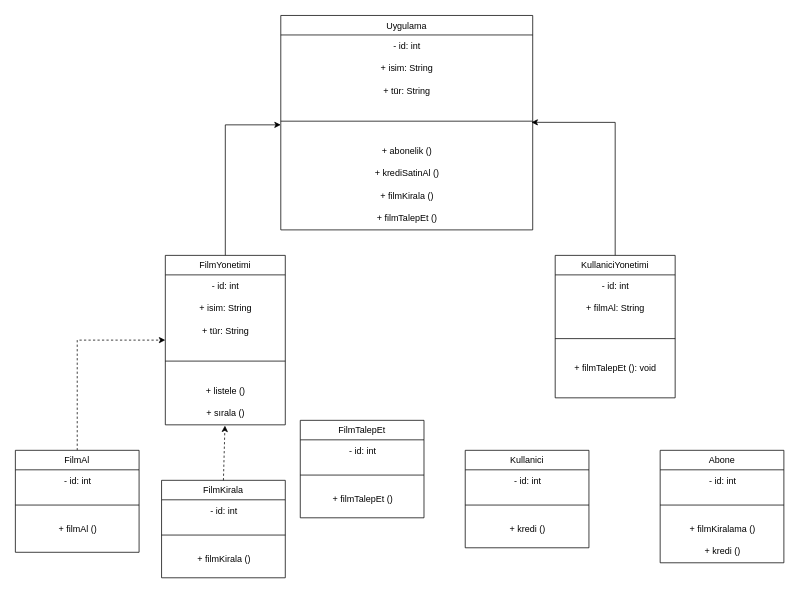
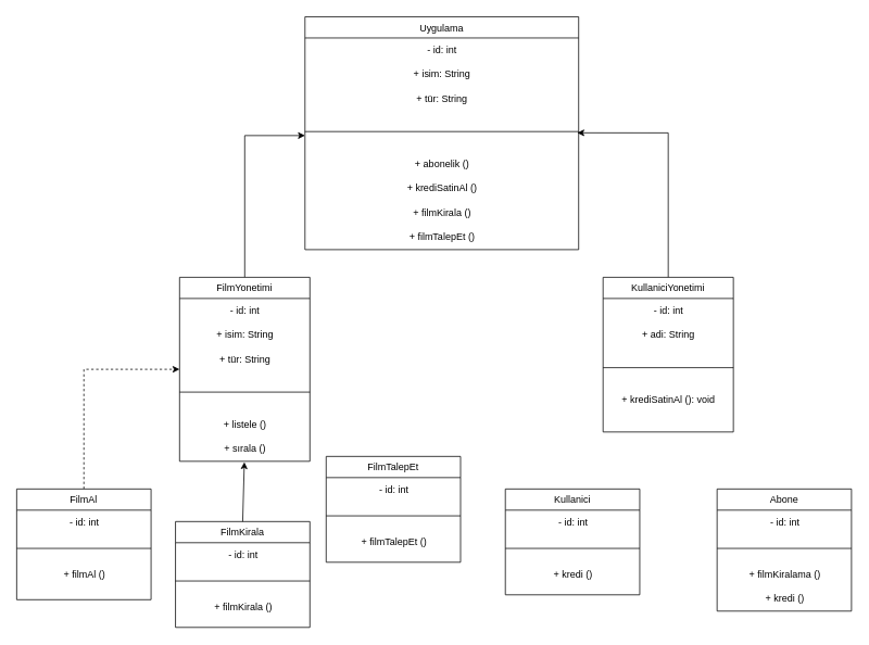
  <mxCell id="0" />
  <mxCell id="1" parent="0" />
  <mxCell id="2" value="Uygulama" style="swimlane;fontStyle=0;align=center;verticalAlign=top;childLayout=stackLayout;horizontal=1;startSize=26;horizontalStack=0;resizeParent=1;resizeLast=0;collapsible=1;marginBottom=0;rounded=0;shadow=0;strokeWidth=1;" vertex="1" parent="1"><mxGeometry x="374" y="20" width="336" height="286" as="geometry"><mxRectangle x="130" y="380" width="160" height="26" as="alternateBounds" /></mxGeometry></mxCell>
  <mxCell id="3" value="- id: int" style="text;html=1;align=center;verticalAlign=middle;resizable=0;points=[];autosize=1;strokeColor=none;fillColor=none;" vertex="1" parent="2"><mxGeometry y="26" width="336" height="30" as="geometry" /></mxCell>
  <mxCell id="4" value="+ isim: String" style="text;html=1;align=center;verticalAlign=middle;resizable=0;points=[];autosize=1;strokeColor=none;fillColor=none;" vertex="1" parent="2"><mxGeometry y="56" width="336" height="30" as="geometry" /></mxCell>
  <mxCell id="5" value="+ tür: String" style="text;html=1;align=center;verticalAlign=middle;resizable=0;points=[];autosize=1;strokeColor=none;fillColor=none;" vertex="1" parent="2"><mxGeometry y="86" width="336" height="30" as="geometry" /></mxCell>
  <mxCell id="6" value="" style="line;html=1;strokeWidth=1;align=left;verticalAlign=middle;spacingTop=-1;spacingLeft=3;spacingRight=3;rotatable=0;labelPosition=right;points=[];portConstraint=eastwest;" vertex="1" parent="2"><mxGeometry y="116" width="336" height="50" as="geometry" /></mxCell>
  <mxCell id="7" value="+ abonelik ()" style="text;html=1;align=center;verticalAlign=middle;resizable=0;points=[];autosize=1;strokeColor=none;fillColor=none;" vertex="1" parent="2"><mxGeometry y="166" width="336" height="30" as="geometry" /></mxCell>
  <mxCell id="8" value="+ krediSatinAl ()" style="text;html=1;align=center;verticalAlign=middle;resizable=0;points=[];autosize=1;strokeColor=none;fillColor=none;" vertex="1" parent="2"><mxGeometry y="196" width="336" height="30" as="geometry" /></mxCell>
  <mxCell id="9" value="+ filmKirala ()" style="text;html=1;align=center;verticalAlign=middle;resizable=0;points=[];autosize=1;strokeColor=none;fillColor=none;" vertex="1" parent="2"><mxGeometry y="226" width="336" height="30" as="geometry" /></mxCell>
  <mxCell id="10" value="+ filmTalepEt ()" style="text;html=1;align=center;verticalAlign=middle;resizable=0;points=[];autosize=1;strokeColor=none;fillColor=none;" vertex="1" parent="2"><mxGeometry y="256" width="336" height="30" as="geometry" /></mxCell>
  <mxCell id="11" style="edgeStyle=orthogonalEdgeStyle;rounded=0;orthogonalLoop=1;jettySize=auto;html=1;entryX=0.995;entryY=0.531;entryDx=0;entryDy=0;entryPerimeter=0;" edge="1" parent="1" source="12" target="6"><mxGeometry relative="1" as="geometry" /></mxCell>
  <mxCell id="12" value="KullaniciYonetimi" style="swimlane;fontStyle=0;align=center;verticalAlign=top;childLayout=stackLayout;horizontal=1;startSize=26;horizontalStack=0;resizeParent=1;resizeLast=0;collapsible=1;marginBottom=0;rounded=0;shadow=0;strokeWidth=1;" vertex="1" parent="1"><mxGeometry x="740" y="340" width="160" height="190" as="geometry"><mxRectangle x="130" y="380" width="160" height="26" as="alternateBounds" /></mxGeometry></mxCell>
  <mxCell id="13" value="- id: int" style="text;html=1;align=center;verticalAlign=middle;resizable=0;points=[];autosize=1;strokeColor=none;fillColor=none;" vertex="1" parent="12"><mxGeometry y="26" width="160" height="30" as="geometry" /></mxCell>
- <mxCell id="14" value="+ filmAl: String" style="text;html=1;align=center;verticalAlign=middle;resizable=0;points=[];autosize=1;strokeColor=none;fillColor=none;" vertex="1" parent="12"><mxGeometry y="56" width="160" height="30" as="geometry" /></mxCell>
+ <mxCell id="14" value="+ adi: String" style="text;html=1;align=center;verticalAlign=middle;resizable=0;points=[];autosize=1;strokeColor=none;fillColor=none;" vertex="1" parent="12"><mxGeometry y="56" width="160" height="30" as="geometry" /></mxCell>
  <mxCell id="15" value="" style="line;html=1;strokeWidth=1;align=left;verticalAlign=middle;spacingTop=-1;spacingLeft=3;spacingRight=3;rotatable=0;labelPosition=right;points=[];portConstraint=eastwest;" vertex="1" parent="12"><mxGeometry y="86" width="160" height="50" as="geometry" /></mxCell>
- <mxCell id="16" value="+ filmTalepEt (): void" style="text;html=1;align=center;verticalAlign=middle;resizable=0;points=[];autosize=1;strokeColor=none;fillColor=none;" vertex="1" parent="12"><mxGeometry y="136" width="160" height="30" as="geometry" /></mxCell>
+ <mxCell id="16" value="+ krediSatinAl (): void" style="text;html=1;align=center;verticalAlign=middle;resizable=0;points=[];autosize=1;strokeColor=none;fillColor=none;" vertex="1" parent="12"><mxGeometry y="136" width="160" height="30" as="geometry" /></mxCell>
  <mxCell id="17" style="edgeStyle=orthogonalEdgeStyle;rounded=0;orthogonalLoop=1;jettySize=auto;html=1;entryX=0;entryY=0.598;entryDx=0;entryDy=0;entryPerimeter=0;" edge="1" parent="1" source="18" target="6"><mxGeometry relative="1" as="geometry" /></mxCell>
  <mxCell id="18" value="FilmYonetimi" style="swimlane;fontStyle=0;align=center;verticalAlign=top;childLayout=stackLayout;horizontal=1;startSize=26;horizontalStack=0;resizeParent=1;resizeLast=0;collapsible=1;marginBottom=0;rounded=0;shadow=0;strokeWidth=1;" vertex="1" parent="1"><mxGeometry x="220" y="340" width="160" height="226" as="geometry"><mxRectangle x="130" y="380" width="160" height="26" as="alternateBounds" /></mxGeometry></mxCell>
  <mxCell id="19" value="- id: int" style="text;html=1;align=center;verticalAlign=middle;resizable=0;points=[];autosize=1;strokeColor=none;fillColor=none;" vertex="1" parent="18"><mxGeometry y="26" width="160" height="30" as="geometry" /></mxCell>
  <mxCell id="20" value="+ isim: String" style="text;html=1;align=center;verticalAlign=middle;resizable=0;points=[];autosize=1;strokeColor=none;fillColor=none;" vertex="1" parent="18"><mxGeometry y="56" width="160" height="30" as="geometry" /></mxCell>
  <mxCell id="21" value="+ tür: String" style="text;html=1;align=center;verticalAlign=middle;resizable=0;points=[];autosize=1;strokeColor=none;fillColor=none;" vertex="1" parent="18"><mxGeometry y="86" width="160" height="30" as="geometry" /></mxCell>
  <mxCell id="22" value="" style="line;html=1;strokeWidth=1;align=left;verticalAlign=middle;spacingTop=-1;spacingLeft=3;spacingRight=3;rotatable=0;labelPosition=right;points=[];portConstraint=eastwest;" vertex="1" parent="18"><mxGeometry y="116" width="160" height="50" as="geometry" /></mxCell>
  <mxCell id="23" value="+ listele ()" style="text;html=1;align=center;verticalAlign=middle;resizable=0;points=[];autosize=1;strokeColor=none;fillColor=none;" vertex="1" parent="18"><mxGeometry y="166" width="160" height="30" as="geometry" /></mxCell>
  <mxCell id="24" value="+ sırala ()" style="text;html=1;align=center;verticalAlign=middle;resizable=0;points=[];autosize=1;strokeColor=none;fillColor=none;" vertex="1" parent="18"><mxGeometry y="196" width="160" height="30" as="geometry" /></mxCell>
  <mxCell id="25" style="edgeStyle=orthogonalEdgeStyle;rounded=0;orthogonalLoop=1;jettySize=auto;html=1;entryX=0;entryY=0.5;entryDx=0;entryDy=0;exitX=0.5;exitY=0;exitDx=0;exitDy=0;dashed=1;" edge="1" parent="1" source="26" target="18"><mxGeometry relative="1" as="geometry"><mxPoint x="160" y="460" as="targetPoint" /></mxGeometry></mxCell>
  <mxCell id="26" value="FilmAl" style="swimlane;fontStyle=0;align=center;verticalAlign=top;childLayout=stackLayout;horizontal=1;startSize=26;horizontalStack=0;resizeParent=1;resizeLast=0;collapsible=1;marginBottom=0;rounded=0;shadow=0;strokeWidth=1;" vertex="1" parent="1"><mxGeometry x="20" y="600" width="165" height="136" as="geometry"><mxRectangle x="130" y="380" width="160" height="26" as="alternateBounds" /></mxGeometry></mxCell>
  <mxCell id="27" value="- id: int" style="text;html=1;align=center;verticalAlign=middle;resizable=0;points=[];autosize=1;strokeColor=none;fillColor=none;" vertex="1" parent="26"><mxGeometry y="26" width="165" height="30" as="geometry" /></mxCell>
  <mxCell id="28" value="" style="line;html=1;strokeWidth=1;align=left;verticalAlign=middle;spacingTop=-1;spacingLeft=3;spacingRight=3;rotatable=0;labelPosition=right;points=[];portConstraint=eastwest;" vertex="1" parent="26"><mxGeometry y="56" width="165" height="34" as="geometry" /></mxCell>
  <mxCell id="29" value="+ filmAl ()" style="text;html=1;align=center;verticalAlign=middle;resizable=0;points=[];autosize=1;strokeColor=none;fillColor=none;" vertex="1" parent="26"><mxGeometry y="90" width="165" height="30" as="geometry" /></mxCell>
  <mxCell id="30" value="FilmKirala" style="swimlane;fontStyle=0;align=center;verticalAlign=top;childLayout=stackLayout;horizontal=1;startSize=26;horizontalStack=0;resizeParent=1;resizeLast=0;collapsible=1;marginBottom=0;rounded=0;shadow=0;strokeWidth=1;" vertex="1" parent="1"><mxGeometry x="215" y="640" width="165" height="130" as="geometry"><mxRectangle x="130" y="380" width="160" height="26" as="alternateBounds" /></mxGeometry></mxCell>
  <mxCell id="31" value="- id: int" style="text;html=1;align=center;verticalAlign=middle;resizable=0;points=[];autosize=1;strokeColor=none;fillColor=none;" vertex="1" parent="30"><mxGeometry y="26" width="165" height="30" as="geometry" /></mxCell>
  <mxCell id="32" value="" style="line;html=1;strokeWidth=1;align=left;verticalAlign=middle;spacingTop=-1;spacingLeft=3;spacingRight=3;rotatable=0;labelPosition=right;points=[];portConstraint=eastwest;" vertex="1" parent="30"><mxGeometry y="56" width="165" height="34" as="geometry" /></mxCell>
  <mxCell id="33" value="+ filmKirala ()" style="text;html=1;align=center;verticalAlign=middle;resizable=0;points=[];autosize=1;strokeColor=none;fillColor=none;" vertex="1" parent="30"><mxGeometry y="90" width="165" height="30" as="geometry" /></mxCell>
  <mxCell id="34" value="FilmTalepEt" style="swimlane;fontStyle=0;align=center;verticalAlign=top;childLayout=stackLayout;horizontal=1;startSize=26;horizontalStack=0;resizeParent=1;resizeLast=0;collapsible=1;marginBottom=0;rounded=0;shadow=0;strokeWidth=1;" vertex="1" parent="1"><mxGeometry x="400" y="560" width="165" height="130" as="geometry"><mxRectangle x="130" y="380" width="160" height="26" as="alternateBounds" /></mxGeometry></mxCell>
  <mxCell id="35" value="- id: int" style="text;html=1;align=center;verticalAlign=middle;resizable=0;points=[];autosize=1;strokeColor=none;fillColor=none;" vertex="1" parent="34"><mxGeometry y="26" width="165" height="30" as="geometry" /></mxCell>
  <mxCell id="36" value="" style="line;html=1;strokeWidth=1;align=left;verticalAlign=middle;spacingTop=-1;spacingLeft=3;spacingRight=3;rotatable=0;labelPosition=right;points=[];portConstraint=eastwest;" vertex="1" parent="34"><mxGeometry y="56" width="165" height="34" as="geometry" /></mxCell>
  <mxCell id="37" value="+ filmTalepEt ()" style="text;html=1;align=center;verticalAlign=middle;resizable=0;points=[];autosize=1;strokeColor=none;fillColor=none;" vertex="1" parent="34"><mxGeometry y="90" width="165" height="30" as="geometry" /></mxCell>
- <mxCell id="38" value="" style="endArrow=classic;html=1;rounded=0;exitX=0.5;exitY=0;exitDx=0;exitDy=0;entryX=0.497;entryY=1.033;entryDx=0;entryDy=0;entryPerimeter=0;dashed=1;" edge="1" parent="1" source="30" target="24"><mxGeometry width="50" height="50" relative="1" as="geometry"><mxPoint x="420" y="650" as="sourcePoint" /><mxPoint x="470" y="600" as="targetPoint" /></mxGeometry></mxCell>
+ <mxCell id="38" value="" style="endArrow=classic;html=1;rounded=0;exitX=0.5;exitY=0;exitDx=0;exitDy=0;entryX=0.497;entryY=1.033;entryDx=0;entryDy=0;entryPerimeter=0;" edge="1" parent="1" source="30" target="24"><mxGeometry width="50" height="50" relative="1" as="geometry"><mxPoint x="420" y="650" as="sourcePoint" /><mxPoint x="470" y="600" as="targetPoint" /></mxGeometry></mxCell>
  <mxCell id="39" value="Kullanici" style="swimlane;fontStyle=0;align=center;verticalAlign=top;childLayout=stackLayout;horizontal=1;startSize=26;horizontalStack=0;resizeParent=1;resizeLast=0;collapsible=1;marginBottom=0;rounded=0;shadow=0;strokeWidth=1;" vertex="1" parent="1"><mxGeometry x="620" y="600" width="165" height="130" as="geometry"><mxRectangle x="130" y="380" width="160" height="26" as="alternateBounds" /></mxGeometry></mxCell>
  <mxCell id="40" value="- id: int" style="text;html=1;align=center;verticalAlign=middle;resizable=0;points=[];autosize=1;strokeColor=none;fillColor=none;" vertex="1" parent="39"><mxGeometry y="26" width="165" height="30" as="geometry" /></mxCell>
  <mxCell id="41" value="" style="line;html=1;strokeWidth=1;align=left;verticalAlign=middle;spacingTop=-1;spacingLeft=3;spacingRight=3;rotatable=0;labelPosition=right;points=[];portConstraint=eastwest;" vertex="1" parent="39"><mxGeometry y="56" width="165" height="34" as="geometry" /></mxCell>
  <mxCell id="42" value="+ kredi ()" style="text;html=1;align=center;verticalAlign=middle;resizable=0;points=[];autosize=1;strokeColor=none;fillColor=none;" vertex="1" parent="39"><mxGeometry y="90" width="165" height="30" as="geometry" /></mxCell>
  <mxCell id="43" value="Abone" style="swimlane;fontStyle=0;align=center;verticalAlign=top;childLayout=stackLayout;horizontal=1;startSize=26;horizontalStack=0;resizeParent=1;resizeLast=0;collapsible=1;marginBottom=0;rounded=0;shadow=0;strokeWidth=1;" vertex="1" parent="1"><mxGeometry x="880" y="600" width="165" height="150" as="geometry"><mxRectangle x="130" y="380" width="160" height="26" as="alternateBounds" /></mxGeometry></mxCell>
  <mxCell id="44" value="- id: int" style="text;html=1;align=center;verticalAlign=middle;resizable=0;points=[];autosize=1;strokeColor=none;fillColor=none;" vertex="1" parent="43"><mxGeometry y="26" width="165" height="30" as="geometry" /></mxCell>
  <mxCell id="45" value="" style="line;html=1;strokeWidth=1;align=left;verticalAlign=middle;spacingTop=-1;spacingLeft=3;spacingRight=3;rotatable=0;labelPosition=right;points=[];portConstraint=eastwest;" vertex="1" parent="43"><mxGeometry y="56" width="165" height="34" as="geometry" /></mxCell>
  <mxCell id="46" value="+ filmKiralama ()" style="text;html=1;align=center;verticalAlign=middle;resizable=0;points=[];autosize=1;strokeColor=none;fillColor=none;" vertex="1" parent="43"><mxGeometry y="90" width="165" height="30" as="geometry" /></mxCell>
  <mxCell id="47" value="+ kredi ()" style="text;html=1;align=center;verticalAlign=middle;resizable=0;points=[];autosize=1;strokeColor=none;fillColor=none;" vertex="1" parent="43"><mxGeometry y="120" width="165" height="30" as="geometry" /></mxCell>
